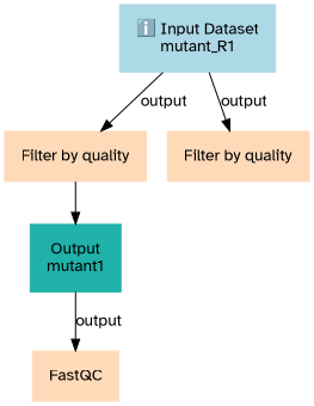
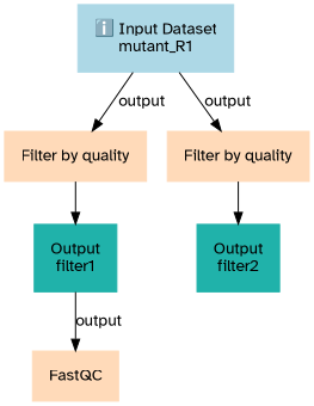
  digraph {
    node [color=peachpuff fontname="Atkinson Hyperlegible" margin="0.2,0.2" shape=box style=filled]
    edge [fontname="Atkinson Hyperlegible"]
    n1 [color=lightblue label="ℹ️ Input Dataset\nmutant_R1"]
    n2 [label="Filter by quality"]
    n3 [label="Filter by quality"]
    n4 [label=FastQC]
-   n5 [color=lightseagreen label="Output\nmutant1"]
+   n5 [color=lightseagreen label="Output\nfilter1"]
+   n6 [color=lightseagreen label="Output\nfilter2"]
    n1 -> n2 [label=output]
    n1 -> n3 [label=output]
    n2 -> n5
+   n3 -> n6
    n5 -> n4 [label=output]
  }
